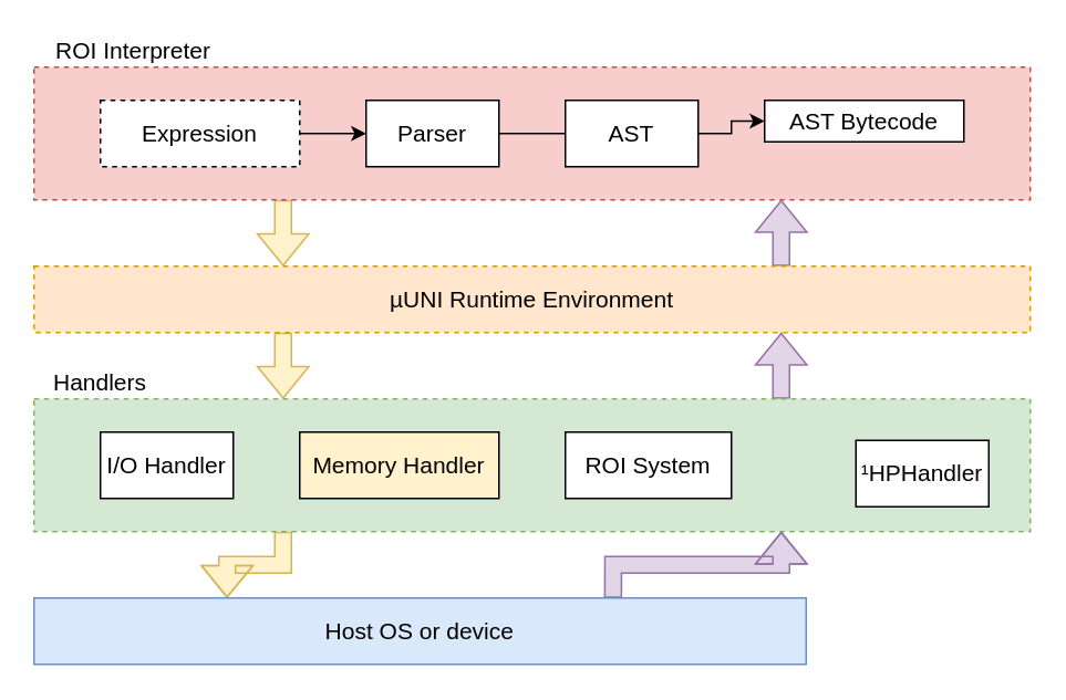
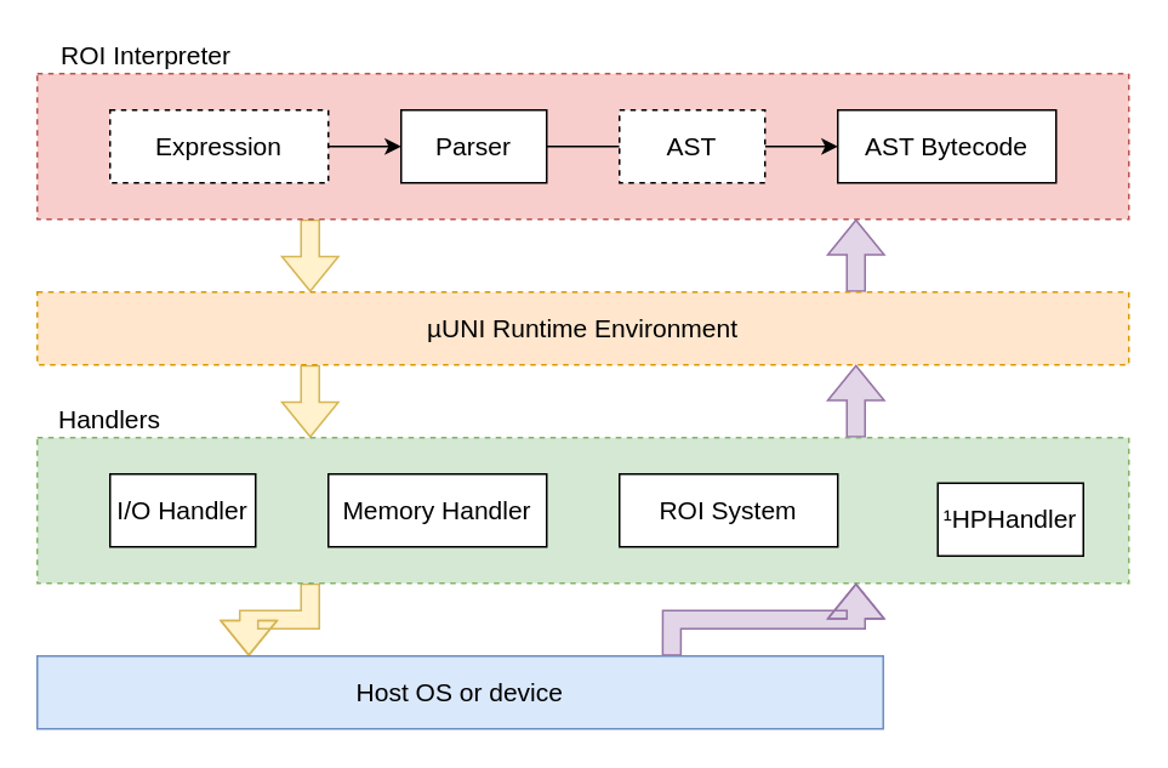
  <mxCell id="0" />
  <mxCell id="1" parent="0" />
  <mxCell id="2" style="edgeStyle=orthogonalEdgeStyle;shape=flexArrow;rounded=0;orthogonalLoop=1;jettySize=auto;html=1;exitX=0.25;exitY=1;exitDx=0;exitDy=0;entryX=0.25;entryY=0;entryDx=0;entryDy=0;startArrow=none;startFill=0;fontSize=14;fillColor=#fff2cc;strokeColor=#d6b656;" edge="1" parent="1" source="3" target="14"><mxGeometry relative="1" as="geometry" /></mxCell>
  <mxCell id="3" value="" style="rounded=0;whiteSpace=wrap;html=1;fontSize=14;fillColor=#f8cecc;dashed=1;strokeColor=#b85450;" vertex="1" parent="1"><mxGeometry x="20" y="40" width="600" height="80" as="geometry" /></mxCell>
  <mxCell id="4" style="edgeStyle=orthogonalEdgeStyle;rounded=0;orthogonalLoop=1;jettySize=auto;html=1;exitX=1;exitY=0.5;exitDx=0;exitDy=0;entryX=0;entryY=0.5;entryDx=0;entryDy=0;startArrow=none;startFill=0;fontSize=14;endArrow=none;" edge="1" parent="1" source="5" target="7"><mxGeometry relative="1" as="geometry" /></mxCell>
  <mxCell id="5" value="Parser" style="rounded=0;whiteSpace=wrap;html=1;fontSize=14;" vertex="1" parent="1"><mxGeometry x="220" y="60" width="80" height="40" as="geometry" /></mxCell>
  <mxCell id="6" style="edgeStyle=orthogonalEdgeStyle;rounded=0;orthogonalLoop=1;jettySize=auto;html=1;exitX=1;exitY=0.5;exitDx=0;exitDy=0;entryX=0;entryY=0.5;entryDx=0;entryDy=0;startArrow=none;startFill=0;fontSize=14;" edge="1" parent="1" source="7" target="8"><mxGeometry relative="1" as="geometry" /></mxCell>
- <mxCell id="7" value="AST" style="rounded=0;whiteSpace=wrap;html=1;fontSize=14;" vertex="1" parent="1"><mxGeometry x="340" y="60" width="80" height="40" as="geometry" /></mxCell>
- <mxCell id="8" value="AST Bytecode" style="rounded=0;whiteSpace=wrap;html=1;fontSize=14;" vertex="1" parent="1"><mxGeometry x="460" y="60" width="120" height="25" as="geometry" /></mxCell>
+ <mxCell id="7" value="AST" style="rounded=0;whiteSpace=wrap;html=1;fontSize=14;dashed=1;" vertex="1" parent="1"><mxGeometry x="340" y="60" width="80" height="40" as="geometry" /></mxCell>
+ <mxCell id="8" value="AST Bytecode" style="rounded=0;whiteSpace=wrap;html=1;fontSize=14;" vertex="1" parent="1"><mxGeometry x="460" y="60" width="120" height="40" as="geometry" /></mxCell>
  <mxCell id="9" value="ROI Interpreter" style="text;html=1;strokeColor=none;fillColor=none;align=center;verticalAlign=middle;whiteSpace=wrap;rounded=0;fontSize=14;" vertex="1" parent="1"><mxGeometry x="20" y="20" width="120" height="20" as="geometry" /></mxCell>
  <mxCell id="10" style="edgeStyle=orthogonalEdgeStyle;rounded=0;orthogonalLoop=1;jettySize=auto;html=1;exitX=1;exitY=0.5;exitDx=0;exitDy=0;entryX=0;entryY=0.5;entryDx=0;entryDy=0;startArrow=none;startFill=0;fontSize=14;" edge="1" parent="1" source="11" target="5"><mxGeometry relative="1" as="geometry" /></mxCell>
  <mxCell id="11" value="Expression" style="rounded=0;whiteSpace=wrap;html=1;fontSize=14;fillColor=#ffffff;dashed=1;" vertex="1" parent="1"><mxGeometry x="60" y="60" width="120" height="40" as="geometry" /></mxCell>
  <mxCell id="12" style="edgeStyle=orthogonalEdgeStyle;shape=flexArrow;rounded=0;orthogonalLoop=1;jettySize=auto;html=1;exitX=0.75;exitY=0;exitDx=0;exitDy=0;entryX=0.75;entryY=1;entryDx=0;entryDy=0;startArrow=none;startFill=0;fontSize=14;fillColor=#e1d5e7;strokeColor=#9673a6;" edge="1" parent="1" source="14" target="3"><mxGeometry relative="1" as="geometry" /></mxCell>
  <mxCell id="13" style="edgeStyle=orthogonalEdgeStyle;shape=flexArrow;rounded=0;orthogonalLoop=1;jettySize=auto;html=1;exitX=0.25;exitY=1;exitDx=0;exitDy=0;entryX=0.25;entryY=0;entryDx=0;entryDy=0;startArrow=none;startFill=0;fontSize=14;fillColor=#fff2cc;strokeColor=#d6b656;" edge="1" parent="1" source="14" target="17"><mxGeometry relative="1" as="geometry" /></mxCell>
  <mxCell id="14" value="µUNI Runtime Environment" style="rounded=0;whiteSpace=wrap;html=1;fillColor=#ffe6cc;fontSize=14;strokeColor=#d79b00;dashed=1;" vertex="1" parent="1"><mxGeometry x="20" y="160" width="600" height="40" as="geometry" /></mxCell>
  <mxCell id="15" style="edgeStyle=orthogonalEdgeStyle;shape=flexArrow;rounded=0;orthogonalLoop=1;jettySize=auto;html=1;exitX=0.75;exitY=0;exitDx=0;exitDy=0;entryX=0.75;entryY=1;entryDx=0;entryDy=0;startArrow=none;startFill=0;fontSize=14;fillColor=#e1d5e7;strokeColor=#9673a6;" edge="1" parent="1" source="17" target="14"><mxGeometry relative="1" as="geometry" /></mxCell>
  <mxCell id="16" style="edgeStyle=orthogonalEdgeStyle;shape=flexArrow;rounded=0;orthogonalLoop=1;jettySize=auto;html=1;exitX=0.25;exitY=1;exitDx=0;exitDy=0;entryX=0.25;entryY=0;entryDx=0;entryDy=0;startArrow=none;startFill=0;fontSize=14;fillColor=#fff2cc;strokeColor=#d6b656;" edge="1" parent="1" source="17" target="24"><mxGeometry relative="1" as="geometry" /></mxCell>
  <mxCell id="17" value="" style="rounded=0;whiteSpace=wrap;html=1;fillColor=#d5e8d4;fontSize=14;dashed=1;strokeColor=#82b366;" vertex="1" parent="1"><mxGeometry x="20" y="240" width="600" height="80" as="geometry" /></mxCell>
  <mxCell id="18" value="Handlers" style="text;html=1;strokeColor=none;fillColor=none;align=center;verticalAlign=middle;whiteSpace=wrap;rounded=0;dashed=1;fontSize=14;" vertex="1" parent="1"><mxGeometry x="20" y="220" width="80" height="20" as="geometry" /></mxCell>
  <mxCell id="19" value="I/O Handler" style="rounded=0;whiteSpace=wrap;html=1;fillColor=#ffffff;fontSize=14;" vertex="1" parent="1"><mxGeometry x="60" y="260" width="80" height="40" as="geometry" /></mxCell>
- <mxCell id="20" value="Memory Handler" style="rounded=0;whiteSpace=wrap;html=1;fillColor=#fff2cc;fontSize=14;" vertex="1" parent="1"><mxGeometry x="180" y="260" width="120" height="40" as="geometry" /></mxCell>
- <mxCell id="21" value="ROI System" style="rounded=0;whiteSpace=wrap;html=1;fillColor=#ffffff;fontSize=14;" vertex="1" parent="1"><mxGeometry x="340" y="260" width="100" height="40" as="geometry" /></mxCell>
+ <mxCell id="20" value="Memory Handler" style="rounded=0;whiteSpace=wrap;html=1;fillColor=#ffffff;fontSize=14;" vertex="1" parent="1"><mxGeometry x="180" y="260" width="120" height="40" as="geometry" /></mxCell>
+ <mxCell id="21" value="ROI System" style="rounded=0;whiteSpace=wrap;html=1;fillColor=#ffffff;fontSize=14;" vertex="1" parent="1"><mxGeometry x="340" y="260" width="120" height="40" as="geometry" /></mxCell>
  <mxCell id="22" value="¹HPHandler" style="rounded=0;whiteSpace=wrap;html=1;fillColor=#ffffff;fontSize=14;" vertex="1" parent="1"><mxGeometry x="515" y="265" width="80" height="40" as="geometry" /></mxCell>
  <mxCell id="23" style="edgeStyle=orthogonalEdgeStyle;shape=flexArrow;rounded=0;orthogonalLoop=1;jettySize=auto;html=1;exitX=0.75;exitY=0;exitDx=0;exitDy=0;entryX=0.75;entryY=1;entryDx=0;entryDy=0;startArrow=none;startFill=0;fontSize=14;fillColor=#e1d5e7;strokeColor=#9673a6;" edge="1" parent="1" source="24" target="17"><mxGeometry relative="1" as="geometry" /></mxCell>
  <mxCell id="24" value="Host OS or device" style="rounded=0;whiteSpace=wrap;html=1;fillColor=#dae8fc;fontSize=14;strokeColor=#6c8ebf;" vertex="1" parent="1"><mxGeometry x="20" y="360" width="465" height="40" as="geometry" /></mxCell>
